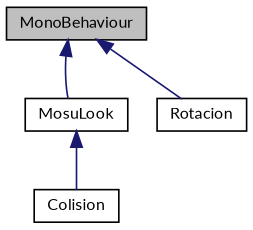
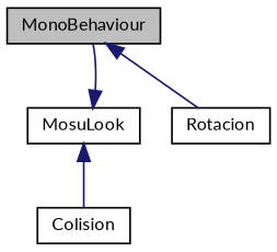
  digraph {
    fontname=Lato
    node [color=black fillcolor=white fontname=Lato fontsize=10 shape=record style=filled]
    edge [color=midnightblue dir=back fontname=Lato fontsize=10 labelfontname=Helvetica labelfontsize=10 style=solid]
    n1 [fillcolor=grey75 fontcolor=black height=0.2 label=MonoBehaviour width=0.4]
    n2 [height=0.2 label=MosuLook width=0.4]
    n3 [height=0.2 label=Rotacion width=0.4]
    n4 [height=0.2 label=Colision width=0.4]
-   n1 -> n2
+   n2 -> n1
    n1 -> n3
    n2 -> n4
  }
